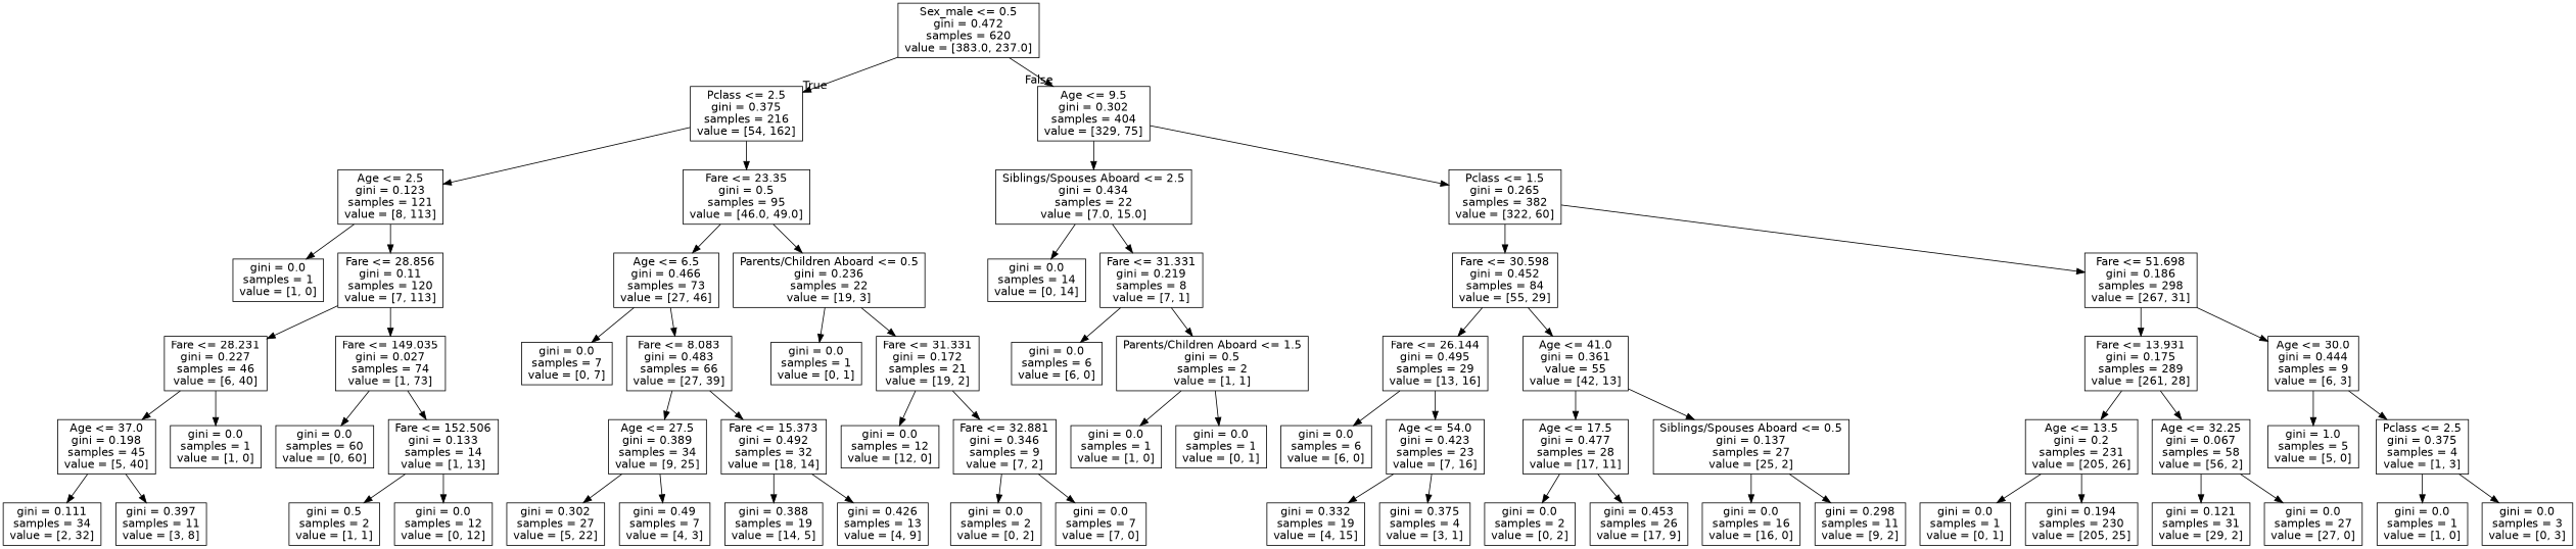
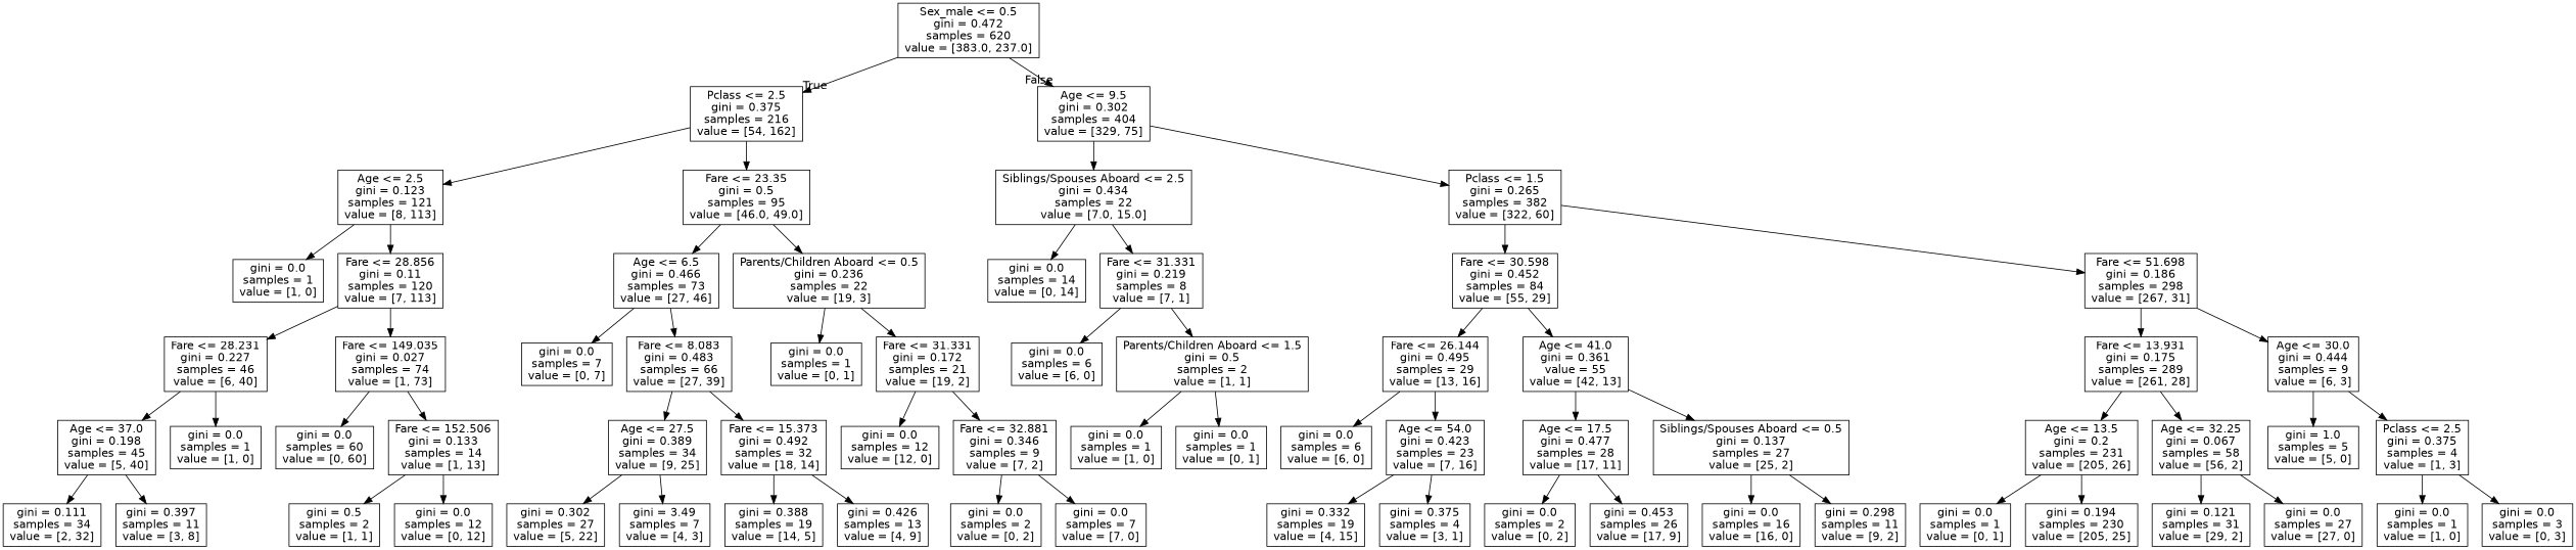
  digraph {
    node [fontname=helvetica shape=box]
    edge [fontname=helvetica]
    n1 [label="Sex_male <= 0.5\ngini = 0.472\nsamples = 620\nvalue = [383.0, 237.0]"]
    n2 [label="Pclass <= 2.5\ngini = 0.375\nsamples = 216\nvalue = [54, 162]"]
    n3 [label="Age <= 9.5\ngini = 0.302\nsamples = 404\nvalue = [329, 75]"]
    n4 [label="Age <= 2.5\ngini = 0.123\nsamples = 121\nvalue = [8, 113]"]
    n5 [label="Fare <= 23.35\ngini = 0.5\nsamples = 95\nvalue = [46.0, 49.0]"]
    n6 [label="Siblings/Spouses Aboard <= 2.5\ngini = 0.434\nsamples = 22\nvalue = [7.0, 15.0]"]
    n7 [label="Pclass <= 1.5\ngini = 0.265\nsamples = 382\nvalue = [322, 60]"]
    n8 [label="gini = 0.0\nsamples = 1\nvalue = [1, 0]"]
    n9 [label="Fare <= 28.856\ngini = 0.11\nsamples = 120\nvalue = [7, 113]"]
    n10 [label="Age <= 6.5\ngini = 0.466\nsamples = 73\nvalue = [27, 46]"]
    n11 [label="Parents/Children Aboard <= 0.5\ngini = 0.236\nsamples = 22\nvalue = [19, 3]"]
    n12 [label="Fare <= 28.231\ngini = 0.227\nsamples = 46\nvalue = [6, 40]"]
    n13 [label="Fare <= 149.035\ngini = 0.027\nsamples = 74\nvalue = [1, 73]"]
    n14 [label="Age <= 37.0\ngini = 0.198\nsamples = 45\nvalue = [5, 40]"]
    n15 [label="gini = 0.0\nsamples = 1\nvalue = [1, 0]"]
    n16 [label="gini = 0.0\nsamples = 60\nvalue = [0, 60]"]
    n17 [label="Fare <= 152.506\ngini = 0.133\nsamples = 14\nvalue = [1, 13]"]
    n18 [label="gini = 0.111\nsamples = 34\nvalue = [2, 32]"]
    n19 [label="gini = 0.397\nsamples = 11\nvalue = [3, 8]"]
    n20 [label="gini = 0.5\nsamples = 2\nvalue = [1, 1]"]
    n21 [label="gini = 0.0\nsamples = 12\nvalue = [0, 12]"]
    n22 [label="gini = 0.0\nsamples = 7\nvalue = [0, 7]"]
    n23 [label="Fare <= 8.083\ngini = 0.483\nsamples = 66\nvalue = [27, 39]"]
    n24 [label="gini = 0.0\nsamples = 1\nvalue = [0, 1]"]
    n25 [label="Fare <= 31.331\ngini = 0.172\nsamples = 21\nvalue = [19, 2]"]
    n26 [label="Age <= 27.5\ngini = 0.389\nsamples = 34\nvalue = [9, 25]"]
    n27 [label="Fare <= 15.373\ngini = 0.492\nsamples = 32\nvalue = [18, 14]"]
    n28 [label="gini = 0.302\nsamples = 27\nvalue = [5, 22]"]
-   n29 [label="gini = 0.49\nsamples = 7\nvalue = [4, 3]"]
+   n29 [label="gini = 3.49\nsamples = 7\nvalue = [4, 3]"]
    n30 [label="gini = 0.388\nsamples = 19\nvalue = [14, 5]"]
    n31 [label="gini = 0.426\nsamples = 13\nvalue = [4, 9]"]
    n32 [label="gini = 0.0\nsamples = 12\nvalue = [12, 0]"]
    n33 [label="Fare <= 32.881\ngini = 0.346\nsamples = 9\nvalue = [7, 2]"]
    n34 [label="gini = 0.0\nsamples = 2\nvalue = [0, 2]"]
    n35 [label="gini = 0.0\nsamples = 7\nvalue = [7, 0]"]
    n36 [label="gini = 0.0\nsamples = 14\nvalue = [0, 14]"]
    n37 [label="Fare <= 31.331\ngini = 0.219\nsamples = 8\nvalue = [7, 1]"]
    n38 [label="Fare <= 30.598\ngini = 0.452\nsamples = 84\nvalue = [55, 29]"]
    n39 [label="Fare <= 51.698\ngini = 0.186\nsamples = 298\nvalue = [267, 31]"]
    n40 [label="gini = 0.0\nsamples = 6\nvalue = [6, 0]"]
    n41 [label="Parents/Children Aboard <= 1.5\ngini = 0.5\nsamples = 2\nvalue = [1, 1]"]
    n42 [label="gini = 0.0\nsamples = 1\nvalue = [1, 0]"]
    n43 [label="gini = 0.0\nsamples = 1\nvalue = [0, 1]"]
    n44 [label="Fare <= 26.144\ngini = 0.495\nsamples = 29\nvalue = [13, 16]"]
    n45 [label="Age <= 41.0\ngini = 0.361\nvalue = 55\nvalue = [42, 13]"]
    n46 [label="Fare <= 13.931\ngini = 0.175\nsamples = 289\nvalue = [261, 28]"]
    n47 [label="Age <= 30.0\ngini = 0.444\nsamples = 9\nvalue = [6, 3]"]
    n48 [label="gini = 0.0\nsamples = 6\nvalue = [6, 0]"]
    n49 [label="Age <= 54.0\ngini = 0.423\nsamples = 23\nvalue = [7, 16]"]
    n50 [label="Age <= 17.5\ngini = 0.477\nsamples = 28\nvalue = [17, 11]"]
    n51 [label="Siblings/Spouses Aboard <= 0.5\ngini = 0.137\nsamples = 27\nvalue = [25, 2]"]
    n52 [label="gini = 0.332\nsamples = 19\nvalue = [4, 15]"]
    n53 [label="gini = 0.375\nsamples = 4\nvalue = [3, 1]"]
    n54 [label="gini = 0.0\nsamples = 2\nvalue = [0, 2]"]
    n55 [label="gini = 0.453\nsamples = 26\nvalue = [17, 9]"]
    n56 [label="gini = 0.0\nsamples = 16\nvalue = [16, 0]"]
    n57 [label="gini = 0.298\nsamples = 11\nvalue = [9, 2]"]
    n58 [label="Age <= 13.5\ngini = 0.2\nsamples = 231\nvalue = [205, 26]"]
    n59 [label="Age <= 32.25\ngini = 0.067\nsamples = 58\nvalue = [56, 2]"]
    n60 [label="gini = 1.0\nsamples = 5\nvalue = [5, 0]"]
    n61 [label="Pclass <= 2.5\ngini = 0.375\nsamples = 4\nvalue = [1, 3]"]
    n62 [label="gini = 0.0\nsamples = 1\nvalue = [0, 1]"]
    n63 [label="gini = 0.194\nsamples = 230\nvalue = [205, 25]"]
    n64 [label="gini = 0.121\nsamples = 31\nvalue = [29, 2]"]
    n65 [label="gini = 0.0\nsamples = 27\nvalue = [27, 0]"]
    n66 [label="gini = 0.0\nsamples = 1\nvalue = [1, 0]"]
    n67 [label="gini = 0.0\nsamples = 3\nvalue = [0, 3]"]
    n1 -> n2 [headlabel=True labelangle=45 labeldistance=2.5]
    n1 -> n3 [headlabel=False labelangle=-45 labeldistance=2.5]
    n2 -> n4
    n2 -> n5
    n3 -> n6
    n3 -> n7
    n4 -> n8
    n4 -> n9
    n5 -> n10
    n5 -> n11
    n6 -> n36
    n6 -> n37
    n7 -> n38
    n7 -> n39
    n9 -> n12
    n9 -> n13
    n10 -> n22
    n10 -> n23
    n11 -> n24
    n11 -> n25
    n12 -> n14
    n12 -> n15
    n13 -> n16
    n13 -> n17
    n14 -> n18
    n14 -> n19
    n17 -> n20
    n17 -> n21
    n23 -> n26
    n23 -> n27
    n25 -> n32
    n25 -> n33
    n26 -> n28
    n26 -> n29
    n27 -> n30
    n27 -> n31
    n33 -> n34
    n33 -> n35
    n37 -> n40
    n37 -> n41
    n38 -> n44
    n38 -> n45
    n39 -> n46
    n39 -> n47
    n41 -> n42
    n41 -> n43
    n44 -> n48
    n44 -> n49
    n45 -> n50
    n45 -> n51
    n46 -> n58
    n46 -> n59
    n47 -> n60
    n47 -> n61
    n49 -> n52
    n49 -> n53
    n50 -> n54
    n50 -> n55
    n51 -> n56
    n51 -> n57
    n58 -> n62
    n58 -> n63
    n59 -> n64
    n59 -> n65
    n61 -> n66
    n61 -> n67
  }
